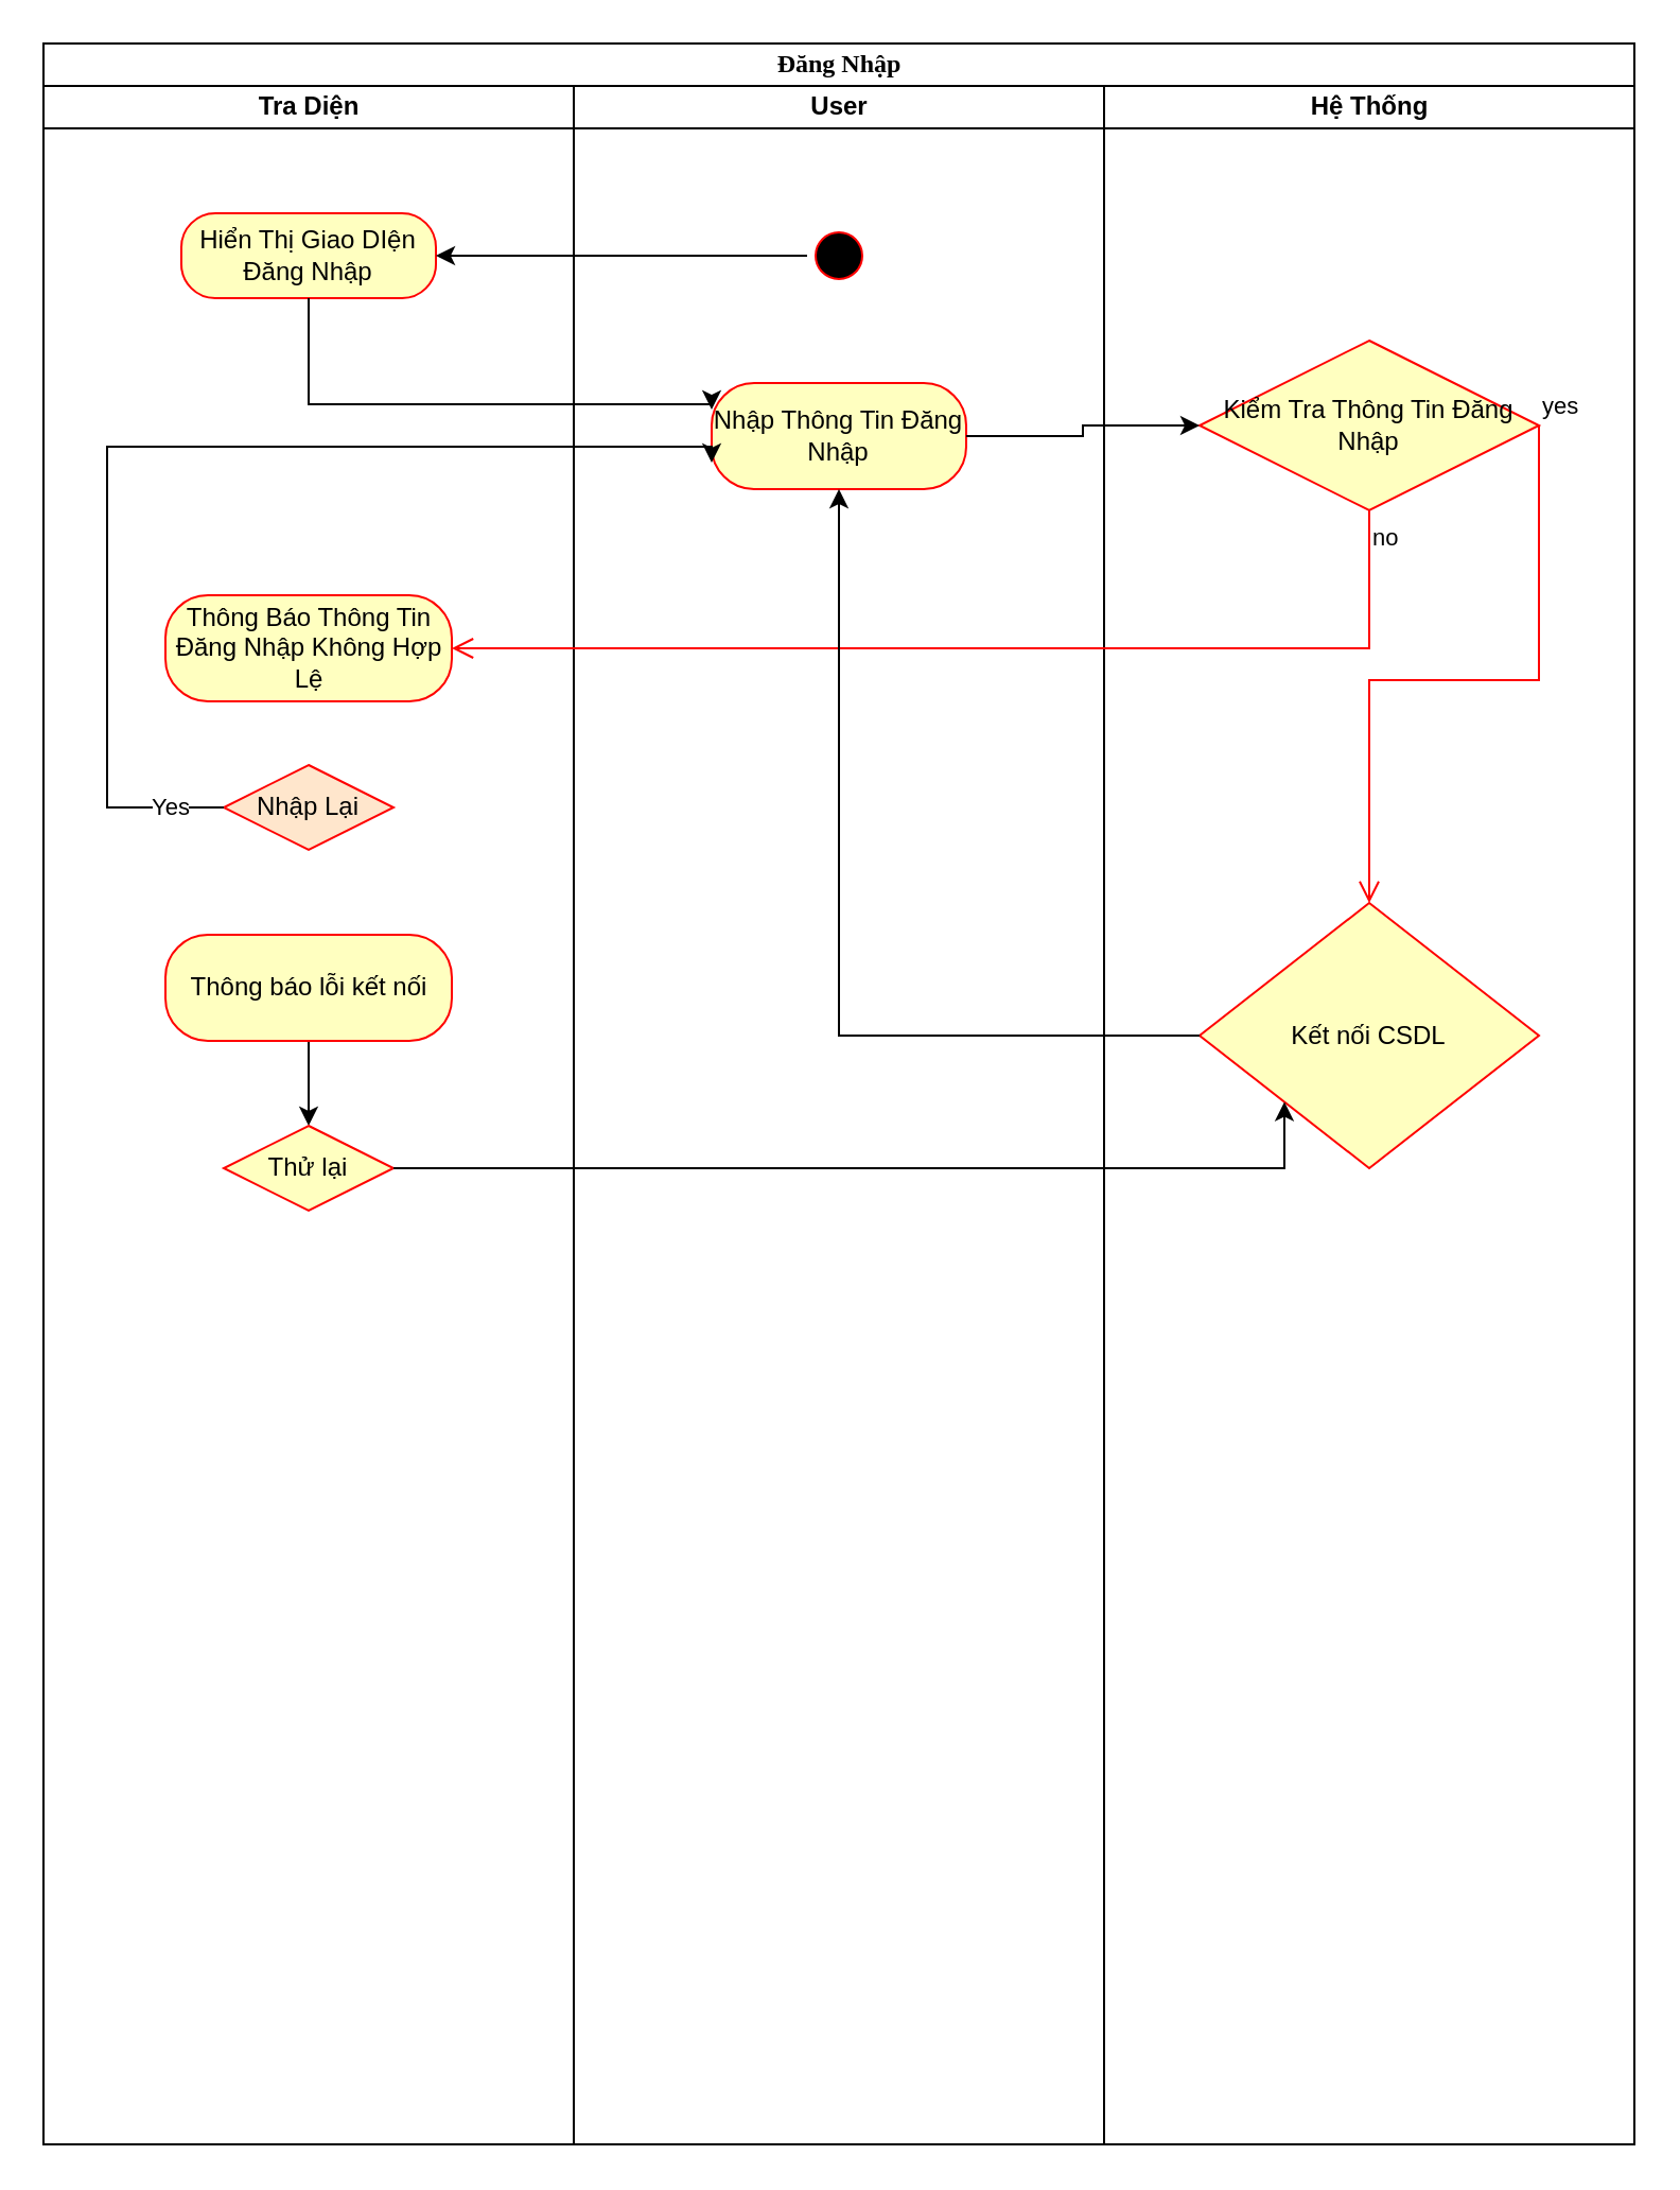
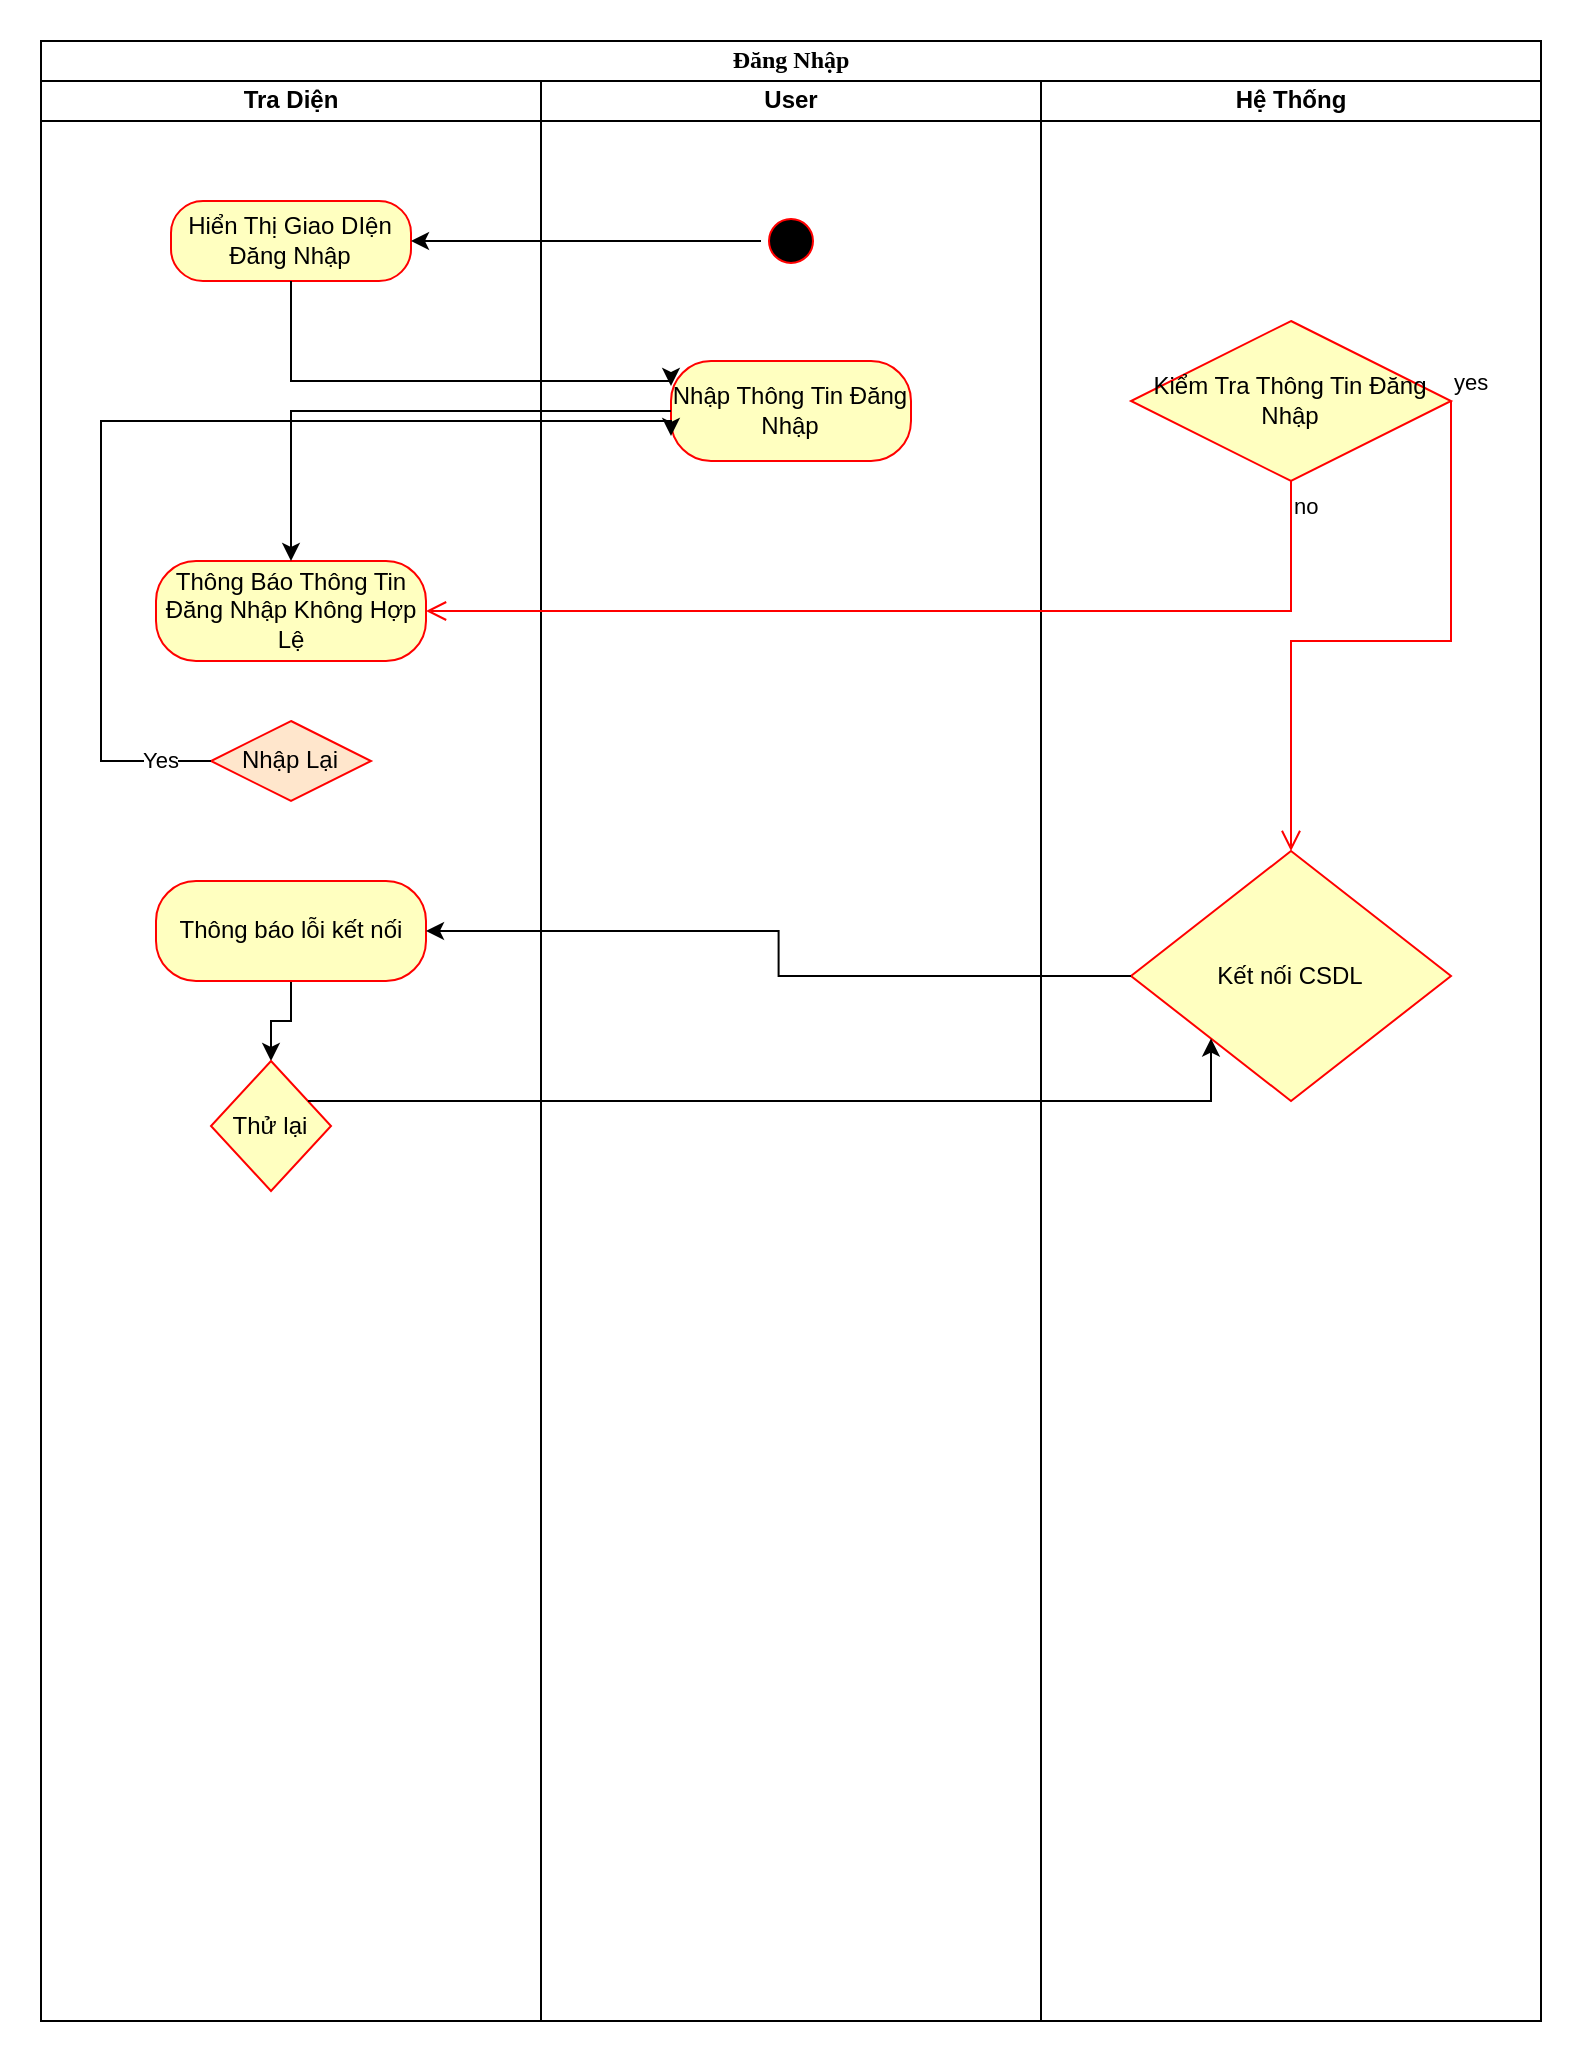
  <mxCell id="0" />
  <mxCell id="1" parent="0" />
  <mxCell id="2" value="Đăng Nhập" style="swimlane;html=1;childLayout=stackLayout;startSize=20;rounded=0;shadow=0;comic=0;labelBackgroundColor=none;strokeWidth=1;fontFamily=Verdana;fontSize=12;align=center;" parent="1" vertex="1"><mxGeometry x="20" y="20" width="750" height="990" as="geometry" /></mxCell>
  <mxCell id="3" value="Tra Diện" style="swimlane;html=1;startSize=20;" parent="2" vertex="1"><mxGeometry y="20" width="250" height="970" as="geometry" /></mxCell>
  <mxCell id="4" value="Hiển Thị Giao DIện Đăng Nhập" style="rounded=1;whiteSpace=wrap;html=1;arcSize=40;fontColor=#000000;fillColor=#ffffc0;strokeColor=#ff0000;" vertex="1" parent="3"><mxGeometry x="65" y="60" width="120" height="40" as="geometry" /></mxCell>
  <mxCell id="5" value="Thông Báo Thông Tin Đăng Nhập Không Hợp Lệ" style="rounded=1;whiteSpace=wrap;html=1;arcSize=40;fontColor=#000000;fillColor=#ffffc0;strokeColor=#ff0000;" vertex="1" parent="3"><mxGeometry x="57.5" y="240" width="135" height="50" as="geometry" /></mxCell>
  <mxCell id="6" value="Nhập Lại" style="rhombus;whiteSpace=wrap;html=1;fillColor=#ffe6cc;strokeColor=#ff0000;" vertex="1" parent="3"><mxGeometry x="85" y="320" width="80" height="40" as="geometry" /></mxCell>
  <mxCell id="7" style="edgeStyle=orthogonalEdgeStyle;rounded=0;orthogonalLoop=1;jettySize=auto;html=1;entryX=0.5;entryY=0;entryDx=0;entryDy=0;" edge="1" parent="3" source="8" target="9"><mxGeometry relative="1" as="geometry" /></mxCell>
  <mxCell id="8" value="Thông báo lỗi kết nối" style="rounded=1;whiteSpace=wrap;html=1;arcSize=40;fontColor=#000000;fillColor=#ffffc0;strokeColor=#ff0000;" vertex="1" parent="3"><mxGeometry x="57.5" y="400" width="135" height="50" as="geometry" /></mxCell>
- <mxCell id="9" value="Thử lại" style="rhombus;whiteSpace=wrap;html=1;fillColor=#ffffc0;strokeColor=#ff0000;" vertex="1" parent="3"><mxGeometry x="85" y="490" width="80" height="40" as="geometry" /></mxCell>
+ <mxCell id="9" value="Thử lại" style="rhombus;whiteSpace=wrap;html=1;fillColor=#ffffc0;strokeColor=#ff0000;" vertex="1" parent="3"><mxGeometry x="85" y="490" width="60" height="65" as="geometry" /></mxCell>
  <mxCell id="10" value="User" style="swimlane;html=1;startSize=20;" parent="2" vertex="1"><mxGeometry x="250" y="20" width="250" height="970" as="geometry" /></mxCell>
  <mxCell id="11" value="" style="ellipse;html=1;shape=startState;fillColor=#000000;strokeColor=#ff0000;" vertex="1" parent="10"><mxGeometry x="110" y="65" width="30" height="30" as="geometry" /></mxCell>
  <mxCell id="12" value="Nhập Thông Tin Đăng Nhập" style="rounded=1;whiteSpace=wrap;html=1;arcSize=40;fontColor=#000000;fillColor=#ffffc0;strokeColor=#ff0000;" vertex="1" parent="10"><mxGeometry x="65" y="140" width="120" height="50" as="geometry" /></mxCell>
  <mxCell id="13" value="Hệ Thống" style="swimlane;html=1;startSize=20;" parent="2" vertex="1"><mxGeometry x="500" y="20" width="250" height="970" as="geometry" /></mxCell>
  <mxCell id="14" value="Kiểm Tra Thông Tin Đăng Nhập" style="rhombus;whiteSpace=wrap;html=1;fillColor=#ffffc0;strokeColor=#ff0000;" vertex="1" parent="13"><mxGeometry x="45" y="120" width="160" height="80" as="geometry" /></mxCell>
  <mxCell id="15" value="yes" style="edgeStyle=orthogonalEdgeStyle;html=1;align=left;verticalAlign=bottom;endArrow=open;endSize=8;strokeColor=#ff0000;rounded=0;entryX=0.5;entryY=0;entryDx=0;entryDy=0;exitX=1;exitY=0.5;exitDx=0;exitDy=0;" edge="1" source="14" parent="13" target="16"><mxGeometry x="-1" relative="1" as="geometry"><mxPoint x="250" y="160" as="targetPoint" /><Array as="points"><mxPoint x="205" y="280" /><mxPoint x="125" y="280" /></Array></mxGeometry></mxCell>
  <mxCell id="16" value="Kết nối CSDL" style="rhombus;whiteSpace=wrap;html=1;fillColor=#ffffc0;strokeColor=#ff0000;" vertex="1" parent="13"><mxGeometry x="45" y="385" width="160" height="125" as="geometry" /></mxCell>
  <mxCell id="17" style="edgeStyle=orthogonalEdgeStyle;rounded=0;orthogonalLoop=1;jettySize=auto;html=1;entryX=1;entryY=0.5;entryDx=0;entryDy=0;" edge="1" parent="2" source="11" target="4"><mxGeometry relative="1" as="geometry" /></mxCell>
  <mxCell id="18" style="edgeStyle=orthogonalEdgeStyle;rounded=0;orthogonalLoop=1;jettySize=auto;html=1;entryX=0;entryY=0.25;entryDx=0;entryDy=0;" edge="1" parent="2" source="4" target="12"><mxGeometry relative="1" as="geometry"><mxPoint x="320" y="180" as="targetPoint" /><Array as="points"><mxPoint x="125" y="170" /></Array></mxGeometry></mxCell>
- <mxCell id="19" style="edgeStyle=orthogonalEdgeStyle;rounded=0;orthogonalLoop=1;jettySize=auto;html=1;entryX=0;entryY=0.5;entryDx=0;entryDy=0;" edge="1" parent="2" source="12" target="14"><mxGeometry relative="1" as="geometry" /></mxCell>
+ <mxCell id="19" style="edgeStyle=orthogonalEdgeStyle;rounded=0;orthogonalLoop=1;jettySize=auto;html=1;" edge="1" parent="2" source="12" target="5"><mxGeometry relative="1" as="geometry" /></mxCell>
  <mxCell id="20" value="no" style="edgeStyle=orthogonalEdgeStyle;html=1;align=left;verticalAlign=top;endArrow=open;endSize=8;strokeColor=#ff0000;rounded=0;entryX=1;entryY=0.5;entryDx=0;entryDy=0;" edge="1" source="14" parent="2" target="5"><mxGeometry x="-1" relative="1" as="geometry"><mxPoint x="210" y="290" as="targetPoint" /><Array as="points"><mxPoint x="625" y="285" /></Array></mxGeometry></mxCell>
  <mxCell id="21" value="Yes" style="edgeStyle=orthogonalEdgeStyle;rounded=0;orthogonalLoop=1;jettySize=auto;html=1;entryX=0;entryY=0.75;entryDx=0;entryDy=0;" edge="1" parent="2" source="6" target="12"><mxGeometry x="-0.902" relative="1" as="geometry"><Array as="points"><mxPoint x="30" y="360" /><mxPoint x="30" y="190" /></Array><mxPoint as="offset" /></mxGeometry></mxCell>
- <mxCell id="22" style="edgeStyle=orthogonalEdgeStyle;rounded=0;orthogonalLoop=1;jettySize=auto;html=1;" edge="1" parent="2" source="16" target="12"><mxGeometry relative="1" as="geometry"><mxPoint x="190" y="450" as="targetPoint" /></mxGeometry></mxCell>
+ <mxCell id="22" style="edgeStyle=orthogonalEdgeStyle;rounded=0;orthogonalLoop=1;jettySize=auto;html=1;entryX=1;entryY=0.5;entryDx=0;entryDy=0;" edge="1" parent="2" source="16" target="8"><mxGeometry relative="1" as="geometry"><mxPoint x="190" y="450" as="targetPoint" /></mxGeometry></mxCell>
  <mxCell id="23" style="edgeStyle=orthogonalEdgeStyle;rounded=0;orthogonalLoop=1;jettySize=auto;html=1;entryX=0;entryY=1;entryDx=0;entryDy=0;" edge="1" parent="2" source="9" target="16"><mxGeometry relative="1" as="geometry"><Array as="points"><mxPoint x="585" y="530" /></Array></mxGeometry></mxCell>
